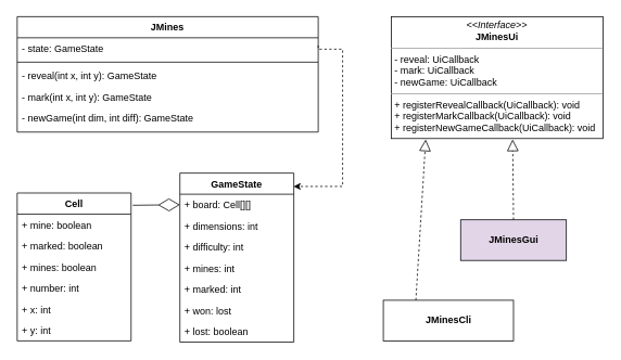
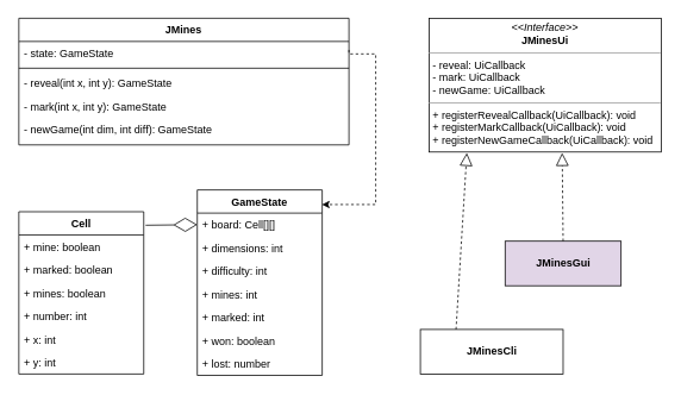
  <mxCell id="0" />
  <mxCell id="1" parent="0" />
  <mxCell id="2" value="JMines&#10;" style="swimlane;fontStyle=1;align=center;verticalAlign=top;childLayout=stackLayout;horizontal=1;startSize=26;horizontalStack=0;resizeParent=1;resizeParentMax=0;resizeLast=0;collapsible=1;marginBottom=0;" parent="1" vertex="1"><mxGeometry x="20" y="20" width="370" height="142" as="geometry"><mxRectangle x="180" y="182" width="150" height="26" as="alternateBounds" /></mxGeometry></mxCell>
  <mxCell id="3" value="- state: GameState&#10;" style="text;strokeColor=none;fillColor=none;align=left;verticalAlign=top;spacingLeft=4;spacingRight=4;overflow=hidden;rotatable=0;points=[[0,0.5],[1,0.5]];portConstraint=eastwest;" parent="2" vertex="1"><mxGeometry y="26" width="370" height="26" as="geometry" /></mxCell>
  <mxCell id="4" value="" style="line;strokeWidth=1;fillColor=none;align=left;verticalAlign=middle;spacingTop=-1;spacingLeft=3;spacingRight=3;rotatable=0;labelPosition=right;points=[];portConstraint=eastwest;" parent="2" vertex="1"><mxGeometry y="52" width="370" height="8" as="geometry" /></mxCell>
  <mxCell id="5" value="- reveal(int x, int y): GameState" style="text;strokeColor=none;fillColor=none;align=left;verticalAlign=top;spacingLeft=4;spacingRight=4;overflow=hidden;rotatable=0;points=[[0,0.5],[1,0.5]];portConstraint=eastwest;" parent="2" vertex="1"><mxGeometry y="60" width="370" height="26" as="geometry" /></mxCell>
  <mxCell id="6" value="- mark(int x, int y): GameState" style="text;strokeColor=none;fillColor=none;align=left;verticalAlign=top;spacingLeft=4;spacingRight=4;overflow=hidden;rotatable=0;points=[[0,0.5],[1,0.5]];portConstraint=eastwest;" parent="2" vertex="1"><mxGeometry y="86" width="370" height="26" as="geometry" /></mxCell>
  <mxCell id="7" value="- newGame(int dim, int diff): GameState" style="text;strokeColor=none;fillColor=none;align=left;verticalAlign=top;spacingLeft=4;spacingRight=4;overflow=hidden;rotatable=0;points=[[0,0.5],[1,0.5]];portConstraint=eastwest;" parent="2" vertex="1"><mxGeometry y="112" width="370" height="30" as="geometry" /></mxCell>
  <mxCell id="8" value="GameState" style="swimlane;fontStyle=1;childLayout=stackLayout;horizontal=1;startSize=26;fillColor=none;horizontalStack=0;resizeParent=1;resizeParentMax=0;resizeLast=0;collapsible=1;marginBottom=0;" parent="1" vertex="1"><mxGeometry x="220" y="212.5" width="140" height="208" as="geometry" /></mxCell>
  <mxCell id="9" value="+ board: Cell[][]" style="text;strokeColor=none;fillColor=none;align=left;verticalAlign=top;spacingLeft=4;spacingRight=4;overflow=hidden;rotatable=0;points=[[0,0.5],[1,0.5]];portConstraint=eastwest;" parent="8" vertex="1"><mxGeometry y="26" width="140" height="26" as="geometry" /></mxCell>
  <mxCell id="10" value="+ dimensions: int" style="text;strokeColor=none;fillColor=none;align=left;verticalAlign=top;spacingLeft=4;spacingRight=4;overflow=hidden;rotatable=0;points=[[0,0.5],[1,0.5]];portConstraint=eastwest;" parent="8" vertex="1"><mxGeometry y="52" width="140" height="26" as="geometry" /></mxCell>
  <mxCell id="11" value="+ difficulty: int" style="text;strokeColor=none;fillColor=none;align=left;verticalAlign=top;spacingLeft=4;spacingRight=4;overflow=hidden;rotatable=0;points=[[0,0.5],[1,0.5]];portConstraint=eastwest;" parent="8" vertex="1"><mxGeometry y="78" width="140" height="26" as="geometry" /></mxCell>
  <mxCell id="12" value="+ mines: int" style="text;strokeColor=none;fillColor=none;align=left;verticalAlign=top;spacingLeft=4;spacingRight=4;overflow=hidden;rotatable=0;points=[[0,0.5],[1,0.5]];portConstraint=eastwest;" parent="8" vertex="1"><mxGeometry y="104" width="140" height="26" as="geometry" /></mxCell>
  <mxCell id="13" value="+ marked: int" style="text;strokeColor=none;fillColor=none;align=left;verticalAlign=top;spacingLeft=4;spacingRight=4;overflow=hidden;rotatable=0;points=[[0,0.5],[1,0.5]];portConstraint=eastwest;" parent="8" vertex="1"><mxGeometry y="130" width="140" height="26" as="geometry" /></mxCell>
- <mxCell id="14" value="+ won: lost" style="text;strokeColor=none;fillColor=none;align=left;verticalAlign=top;spacingLeft=4;spacingRight=4;overflow=hidden;rotatable=0;points=[[0,0.5],[1,0.5]];portConstraint=eastwest;" parent="8" vertex="1"><mxGeometry y="156" width="140" height="26" as="geometry" /></mxCell>
- <mxCell id="15" value="+ lost: boolean" style="text;strokeColor=none;fillColor=none;align=left;verticalAlign=top;spacingLeft=4;spacingRight=4;overflow=hidden;rotatable=0;points=[[0,0.5],[1,0.5]];portConstraint=eastwest;" parent="8" vertex="1"><mxGeometry y="182" width="140" height="26" as="geometry" /></mxCell>
+ <mxCell id="14" value="+ won: boolean" style="text;strokeColor=none;fillColor=none;align=left;verticalAlign=top;spacingLeft=4;spacingRight=4;overflow=hidden;rotatable=0;points=[[0,0.5],[1,0.5]];portConstraint=eastwest;" parent="8" vertex="1"><mxGeometry y="156" width="140" height="26" as="geometry" /></mxCell>
+ <mxCell id="15" value="+ lost: number" style="text;strokeColor=none;fillColor=none;align=left;verticalAlign=top;spacingLeft=4;spacingRight=4;overflow=hidden;rotatable=0;points=[[0,0.5],[1,0.5]];portConstraint=eastwest;" parent="8" vertex="1"><mxGeometry y="182" width="140" height="26" as="geometry" /></mxCell>
  <mxCell id="16" value="Cell" style="swimlane;fontStyle=1;childLayout=stackLayout;horizontal=1;startSize=26;fillColor=none;horizontalStack=0;resizeParent=1;resizeParentMax=0;resizeLast=0;collapsible=1;marginBottom=0;" parent="1" vertex="1"><mxGeometry x="20" y="237" width="140" height="182" as="geometry" /></mxCell>
  <mxCell id="17" value="+ mine: boolean" style="text;strokeColor=none;fillColor=none;align=left;verticalAlign=top;spacingLeft=4;spacingRight=4;overflow=hidden;rotatable=0;points=[[0,0.5],[1,0.5]];portConstraint=eastwest;" parent="16" vertex="1"><mxGeometry y="26" width="140" height="26" as="geometry" /></mxCell>
  <mxCell id="18" value="+ marked: boolean" style="text;strokeColor=none;fillColor=none;align=left;verticalAlign=top;spacingLeft=4;spacingRight=4;overflow=hidden;rotatable=0;points=[[0,0.5],[1,0.5]];portConstraint=eastwest;" parent="16" vertex="1"><mxGeometry y="52" width="140" height="26" as="geometry" /></mxCell>
  <mxCell id="19" value="+ mines: boolean" style="text;strokeColor=none;fillColor=none;align=left;verticalAlign=top;spacingLeft=4;spacingRight=4;overflow=hidden;rotatable=0;points=[[0,0.5],[1,0.5]];portConstraint=eastwest;" parent="16" vertex="1"><mxGeometry y="78" width="140" height="26" as="geometry" /></mxCell>
  <mxCell id="20" value="+ number: int" style="text;strokeColor=none;fillColor=none;align=left;verticalAlign=top;spacingLeft=4;spacingRight=4;overflow=hidden;rotatable=0;points=[[0,0.5],[1,0.5]];portConstraint=eastwest;" parent="16" vertex="1"><mxGeometry y="104" width="140" height="26" as="geometry" /></mxCell>
  <mxCell id="21" value="+ x: int" style="text;strokeColor=none;fillColor=none;align=left;verticalAlign=top;spacingLeft=4;spacingRight=4;overflow=hidden;rotatable=0;points=[[0,0.5],[1,0.5]];portConstraint=eastwest;" parent="16" vertex="1"><mxGeometry y="130" width="140" height="26" as="geometry" /></mxCell>
  <mxCell id="22" value="+ y: int" style="text;strokeColor=none;fillColor=none;align=left;verticalAlign=top;spacingLeft=4;spacingRight=4;overflow=hidden;rotatable=0;points=[[0,0.5],[1,0.5]];portConstraint=eastwest;" parent="16" vertex="1"><mxGeometry y="156" width="140" height="26" as="geometry" /></mxCell>
  <mxCell id="23" style="edgeStyle=orthogonalEdgeStyle;rounded=0;orthogonalLoop=1;jettySize=auto;html=1;entryX=0.998;entryY=0.079;entryDx=0;entryDy=0;entryPerimeter=0;exitX=1;exitY=0.25;exitDx=0;exitDy=0;dashed=1;" parent="1" source="2" target="8" edge="1"><mxGeometry relative="1" as="geometry"><mxPoint x="515" y="380" as="targetPoint" /><Array as="points"><mxPoint x="390" y="60" /><mxPoint x="420" y="60" /><mxPoint x="420" y="229" /></Array></mxGeometry></mxCell>
  <mxCell id="24" value="" style="endArrow=diamondThin;endFill=0;endSize=24;html=1;entryX=0;entryY=0.5;entryDx=0;entryDy=0;exitX=1.015;exitY=0.083;exitDx=0;exitDy=0;exitPerimeter=0;" parent="1" source="16" target="9" edge="1"><mxGeometry width="160" relative="1" as="geometry"><mxPoint x="95" y="690" as="sourcePoint" /><mxPoint x="255" y="690" as="targetPoint" /></mxGeometry></mxCell>
  <mxCell id="25" value="&lt;div&gt;JMinesCli&lt;/div&gt;" style="html=1;fontStyle=1" parent="1" vertex="1"><mxGeometry x="470" y="369" width="160" height="50" as="geometry" /></mxCell>
  <mxCell id="26" value="&lt;div&gt;&lt;b&gt;JMinesGui&lt;/b&gt;&lt;/div&gt;" style="html=1;fillColor=#e1d5e7;" parent="1" vertex="1"><mxGeometry x="565" y="270" width="130" height="50" as="geometry" /></mxCell>
  <mxCell id="27" value="" style="endArrow=block;dashed=1;endFill=0;endSize=12;html=1;entryX=0.162;entryY=1.007;entryDx=0;entryDy=0;entryPerimeter=0;exitX=0.25;exitY=0;exitDx=0;exitDy=0;" parent="1" source="25" target="29" edge="1"><mxGeometry width="160" relative="1" as="geometry"><mxPoint x="520" y="352" as="sourcePoint" /><mxPoint x="496.94" y="170" as="targetPoint" /><Array as="points" /></mxGeometry></mxCell>
  <mxCell id="28" value="" style="endArrow=block;dashed=1;endFill=0;endSize=12;html=1;exitX=0.5;exitY=0;exitDx=0;exitDy=0;entryX=0.573;entryY=1.007;entryDx=0;entryDy=0;entryPerimeter=0;" parent="1" source="26" target="29" edge="1"><mxGeometry width="160" relative="1" as="geometry"><mxPoint x="390" y="342" as="sourcePoint" /><mxPoint x="700" y="180" as="targetPoint" /></mxGeometry></mxCell>
  <mxCell id="29" value="&lt;p style=&quot;margin: 0px ; margin-top: 4px ; text-align: center&quot;&gt;&lt;i&gt;&amp;lt;&amp;lt;Interface&amp;gt;&amp;gt;&lt;/i&gt;&lt;br&gt;&lt;b&gt;JMinesUi&lt;/b&gt;&lt;/p&gt;&lt;hr size=&quot;1&quot;&gt;&lt;p style=&quot;margin: 0px ; margin-left: 4px&quot;&gt;- reveal: UiCallback&lt;br&gt;- mark: UiCallback&lt;/p&gt;&lt;p style=&quot;margin: 0px ; margin-left: 4px&quot;&gt;- newGame: UiCallback&lt;br&gt;&lt;/p&gt;&lt;hr size=&quot;1&quot;&gt;&lt;p style=&quot;margin: 0px ; margin-left: 4px&quot;&gt;+ registerRevealCallback(UiCallback): void&lt;br&gt;+ registerMarkCallback(UiCallback): void&lt;/p&gt;&lt;p style=&quot;margin: 0px ; margin-left: 4px&quot;&gt;+ registerNewGameCallback(UiCallback): void&lt;/p&gt;" style="verticalAlign=top;align=left;overflow=fill;fontSize=12;fontFamily=Helvetica;html=1;" vertex="1" parent="1"><mxGeometry x="480" y="20" width="260" height="150" as="geometry" /></mxCell>
